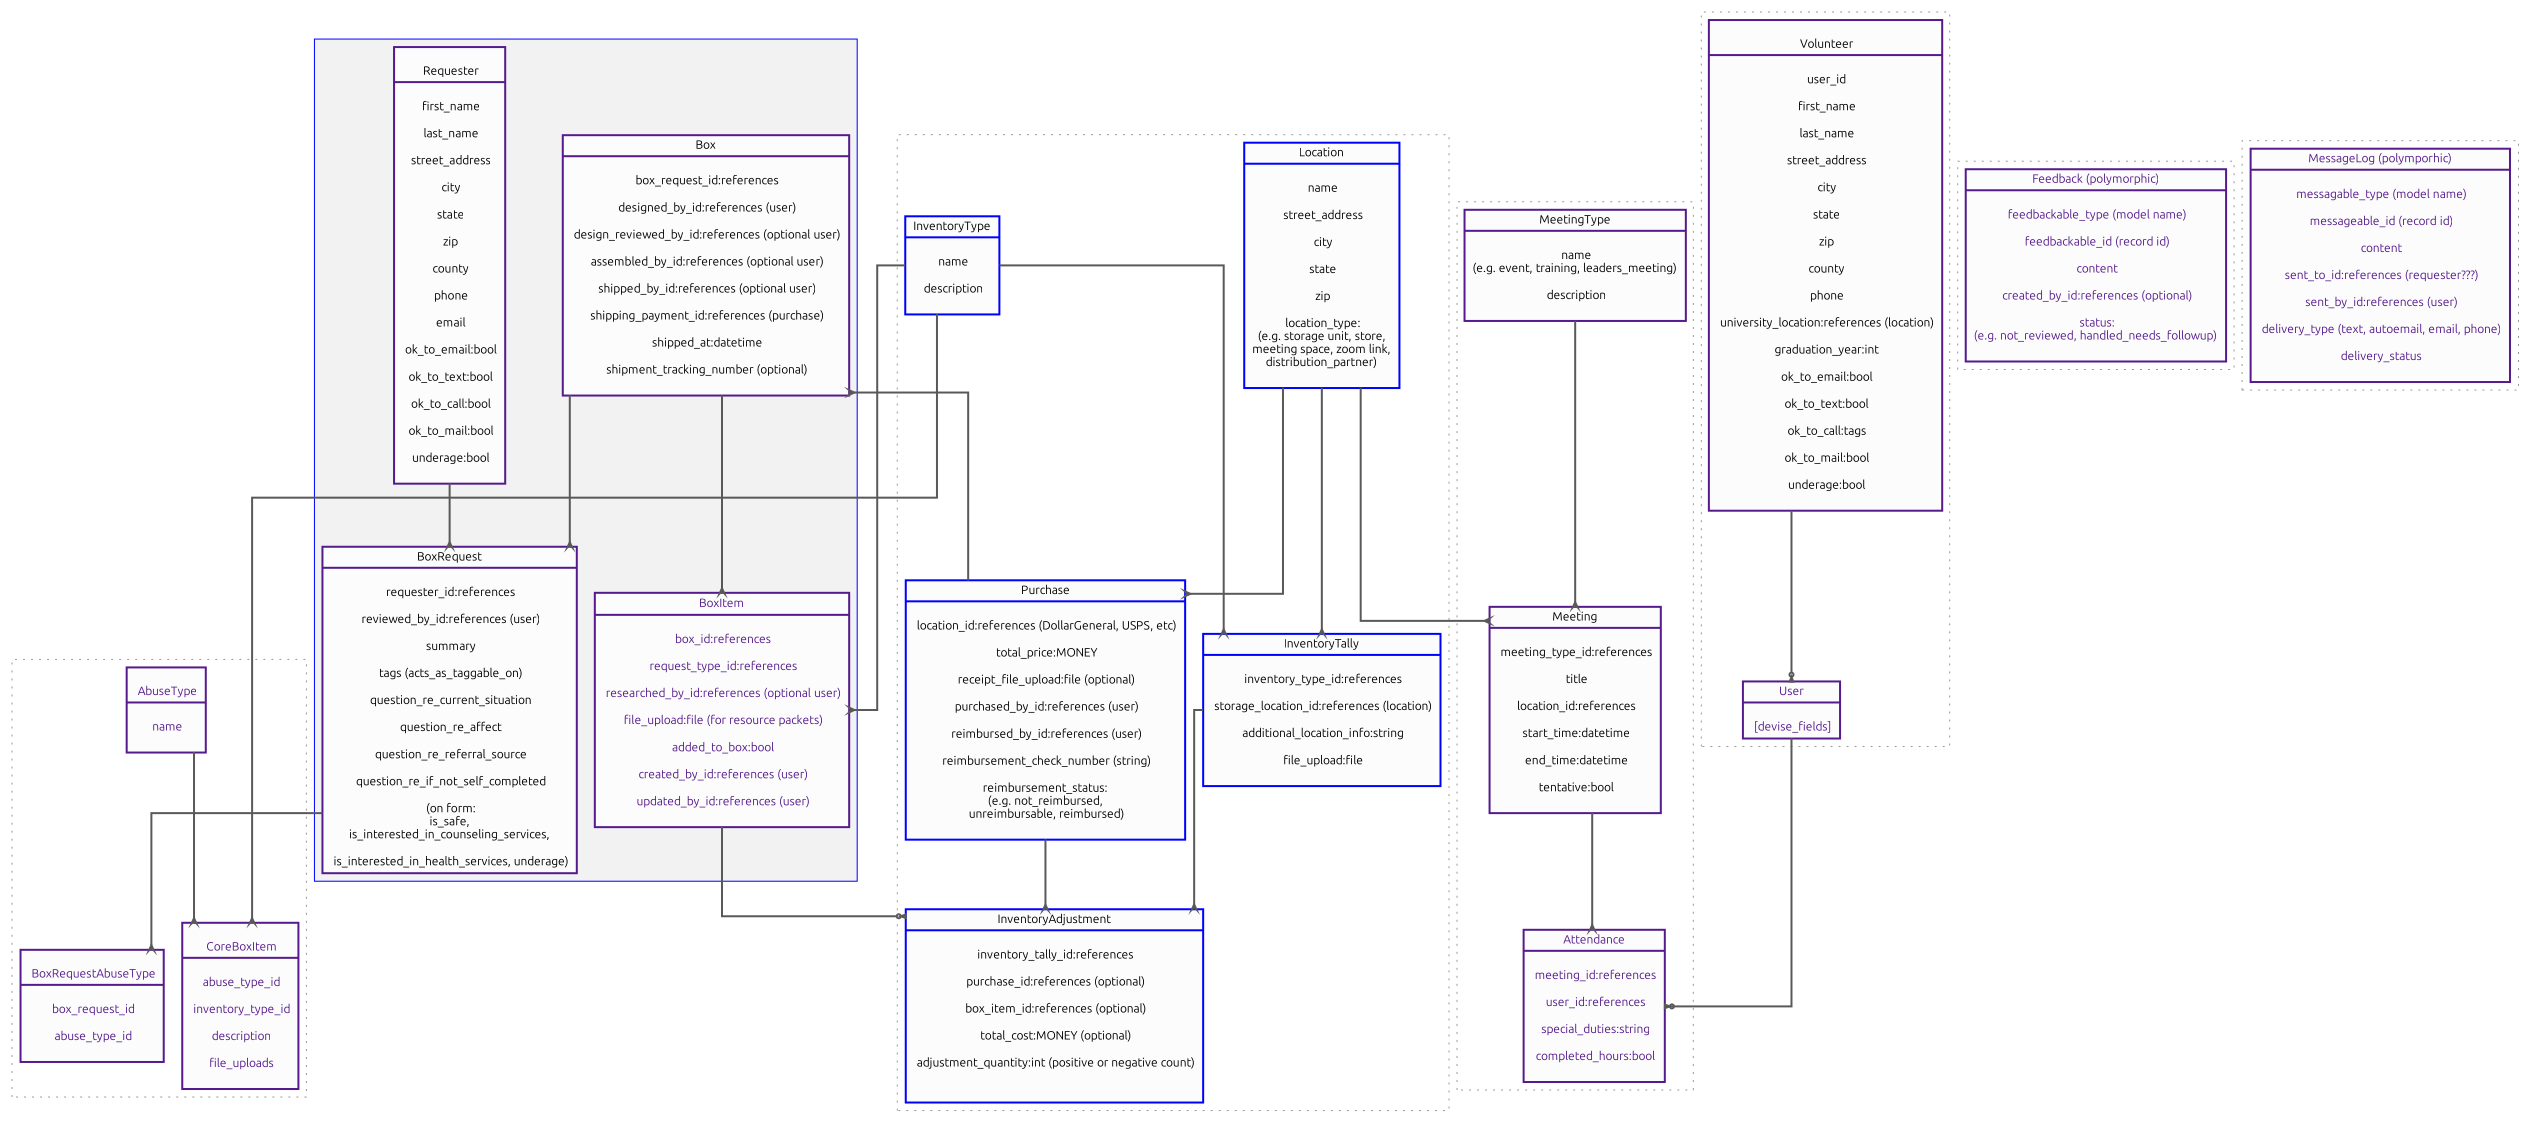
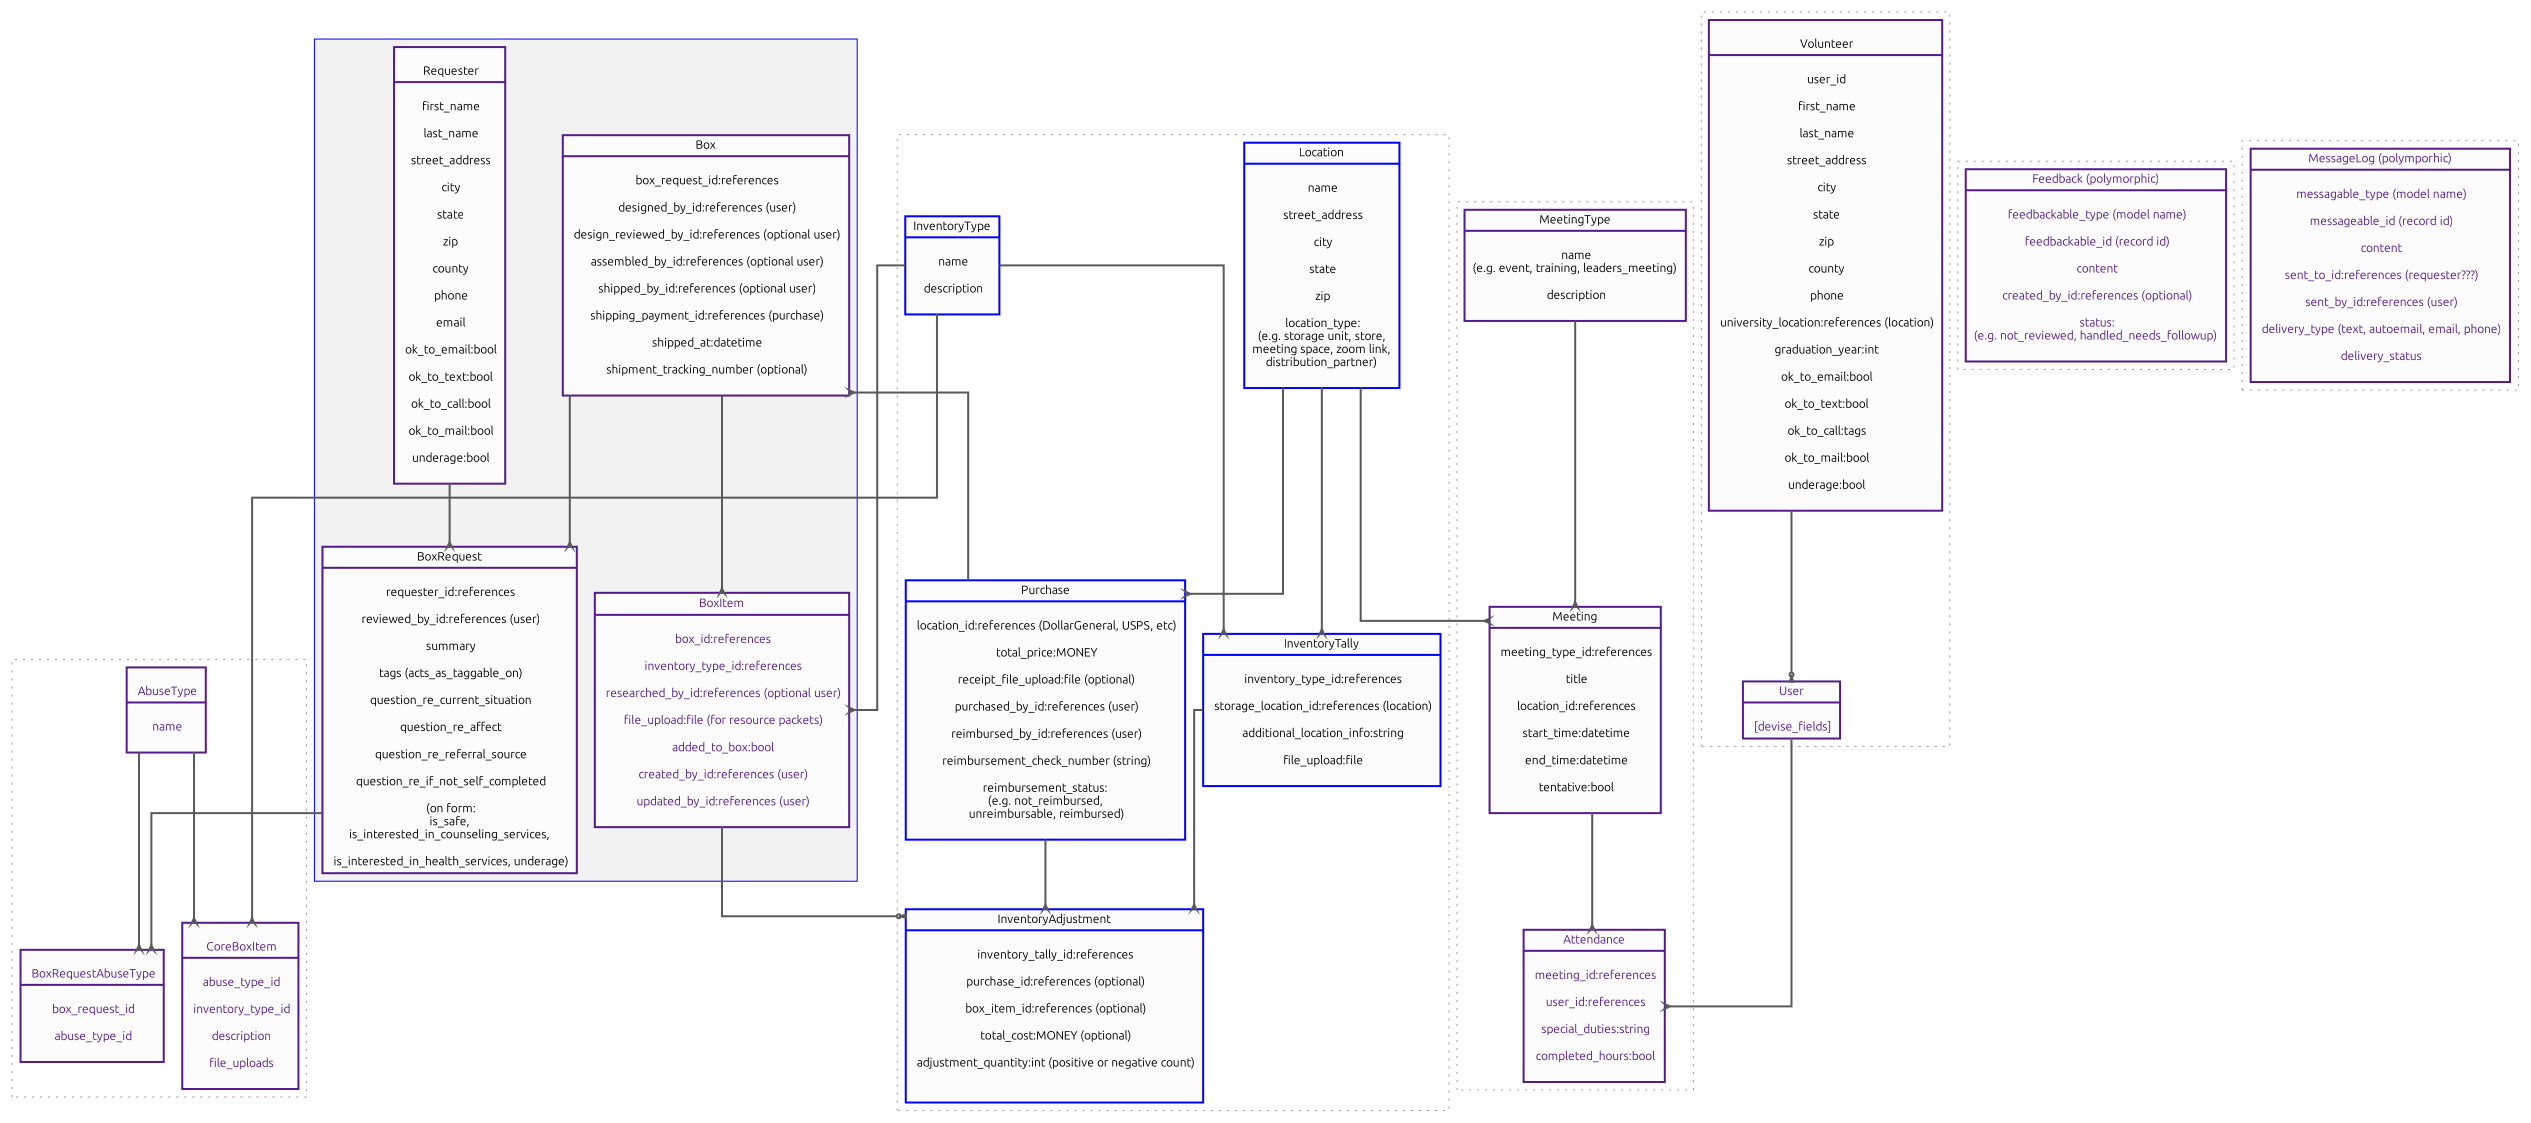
  digraph {
    color=grey60
    compound=true
    fillcolor=grey95
    fontcolor=grey10
    fontname=Ubuntu
    fontsize=14
    splines=ortho
    style=filled
    node [color=purple4 fillcolor=grey99 fontcolor=black fontname=Ubuntu fontsize=12 penwidth=2 shape=record style=filled]
    edge [arrowhead=crow arrowsize=0.5 color=grey35 fontcolor=black fontname=Ubuntu penwidth=2]
    n1 [label="{\n                    Requester|\n                    first_name\n\n                    last_name\n\n                    street_address\n\n                    city\n\n                    state\n\n                    zip\n\n                    county\n\n                    phone\n\n                    email\n\n                    ok_to_email:bool\n\n                    ok_to_text:bool\n\n                    ok_to_call:bool\n\n                    ok_to_mail:bool\n\n                    underage:bool\n\n                    }"]
    n2 [label="{BoxRequest|\n                    requester_id:references\n\n                    reviewed_by_id:references (user)\n\n                    summary\n\n                    tags (acts_as_taggable_on)\n\n                    question_re_current_situation\n\n                    question_re_affect\n\n                    question_re_referral_source\n\n                    question_re_if_not_self_completed\n\n                    (on form:\nis_safe,\nis_interested_in_counseling_services,\n\n                    is_interested_in_health_services, underage)\n                    }"]
    n3 [label="{Box|\n                    box_request_id:references\n\n                    designed_by_id:references (user)\n\n                    design_reviewed_by_id:references (optional user)\n\n                    assembled_by_id:references (optional user)\n\n                    shipped_by_id:references (optional user)\n\n                    shipping_payment_id:references (purchase)\n\n                    shipped_at:datetime\n\n                    shipment_tracking_number (optional)\n\n                    }"]
-   n4 [fontcolor=purple4 label="{BoxItem|\n                    box_id:references\n\n                    request_type_id:references\n\n                    researched_by_id:references (optional user)\n\n                    file_upload:file (for resource packets)\n\n                    added_to_box:bool\n\n                    created_by_id:references (user)\n\n                    updated_by_id:references (user)\n\n                    }"]
+   n4 [fontcolor=purple4 label="{BoxItem|\n                    box_id:references\n\n                    inventory_type_id:references\n\n                    researched_by_id:references (optional user)\n\n                    file_upload:file (for resource packets)\n\n                    added_to_box:bool\n\n                    created_by_id:references (user)\n\n                    updated_by_id:references (user)\n\n                    }"]
    n5 [fontcolor=purple4 label="{\n                    AbuseType|\n                    name\n\n                    }"]
    n6 [fontcolor=purple4 label="{\n                    CoreBoxItem|\n                    abuse_type_id\n\n                    inventory_type_id\n\n                    description\n\n                    file_uploads\n\n                    }"]
    n7 [fontcolor=purple4 label="{\n                    BoxRequestAbuseType|\n                    box_request_id\n\n                    abuse_type_id\n\n                    }"]
    n8 [label="{\n                    Volunteer|\n                    user_id\n\n                    first_name\n\n                    last_name\n\n                    street_address\n\n                    city\n\n                    state\n\n                    zip\n\n                    county\n\n                    phone\n\n                    university_location:references (location)\n\n                    graduation_year:int\n\n                    ok_to_email:bool\n\n                    ok_to_text:bool\n\n                    ok_to_call:tags\n\n                    ok_to_mail:bool\n\n                    underage:bool\n\n                    }"]
    n9 [fontcolor=purple4 label="{User|\n                    [devise_fields]\n                    }"]
    n10 [fontcolor=purple4 label="{Feedback (polymorphic)|\n                    feedbackable_type (model name)\n\n                    feedbackable_id (record id)\n\n                    content\n\n                    created_by_id:references (optional)\n\n                    status:\n(e.g. not_reviewed, handled_needs_followup)\n\n                    }"]
    n11 [fontcolor=purple4 label="{MessageLog (polymporhic)|\n                    messagable_type (model name)\n\n                    messageable_id (record id)\n\n                    content\n\n                    sent_to_id:references (requester???)\n\n                    sent_by_id:references (user)\n\n                    delivery_type (text, autoemail, email, phone)\n\n                    delivery_status\n\n                    }"]
    n12 [label="{MeetingType|\n                    name\n(e.g. event, training, leaders_meeting)\n\n                    description\n\n                    }"]
    n13 [label="{Meeting|\n                    meeting_type_id:references\n\n                    title\n\n                    location_id:references\n\n                    start_time:datetime\n\n                    end_time:datetime\n\n                    tentative:bool\n\n                    }"]
    n14 [fontcolor=purple4 label="{Attendance|\n                    meeting_id:references\n\n                    user_id:references\n\n                    special_duties:string\n\n                    completed_hours:bool\n\n                    }"]
    n15 [color=blue label="{InventoryType|\n                    name\n\n                    description\n\n                    }"]
    n16 [color=blue label="{InventoryTally|\n                    inventory_type_id:references\n\n                    storage_location_id:references (location)\n\n                    additional_location_info:string\n\n                    file_upload:file\n\n                    }"]
    n17 [color=blue label="{InventoryAdjustment|\n                    inventory_tally_id:references\n\n                    purchase_id:references (optional)\n\n                    box_item_id:references (optional)\n\n                    total_cost:MONEY (optional)\n\n                    adjustment_quantity:int (positive or negative count)\n\n\n                    }"]
    n18 [color=blue label="{Purchase|\n                    location_id:references (DollarGeneral, USPS, etc)\n\n                    total_price:MONEY\n\n                    receipt_file_upload:file (optional)\n\n                    purchased_by_id:references (user)\n\n                    reimbursed_by_id:references (user)\n\n                    reimbursement_check_number (string)\n\n                    reimbursement_status: \n(e.g. not_reimbursed,\n                    unreimbursable, reimbursed)\n\n                    }"]
    n19 [color=blue label="{Location|\n                    name\n\n                    street_address\n\n                    city\n\n                    state\n\n                    zip\n\n                    location_type:\n(e.g. storage unit, store,\nmeeting space, zoom link,\ndistribution_partner)\n\n                    }"]
    subgraph cluster_1 {
      color=blue
      n1
      n2
      n3
      n4
    }
    subgraph cluster_2 {
      style=dotted
      n5
      n6
      n7
    }
    subgraph cluster_3 {
      style=dotted
      n8
      n9
    }
    subgraph cluster_4 {
      style=dotted
      n10
    }
    subgraph cluster_5 {
      style=dotted
      n11
    }
    subgraph cluster_6 {
      style=dotted
      n12
      n13
      n14
    }
    subgraph cluster_7 {
      style=dotted
      n15
      n16
      n17
      n18
      n19
    }
    n1 -> n2
    n2 -> n7
    n3 -> n2
    n3 -> n4
    n4 -> n17 [arrowhead=invodot]
    n5 -> n6
+   n5 -> n7
    n8 -> n9 [arrowhead=invodot]
-   n9 -> n14 [arrowhead=invodot]
+   n9 -> n14
    n12 -> n13
    n13 -> n14
    n15 -> n4
    n15 -> n6
    n15 -> n16
    n16 -> n17
    n18 -> n3
    n18 -> n17
    n19 -> n13
    n19 -> n16
    n19 -> n18
  }
